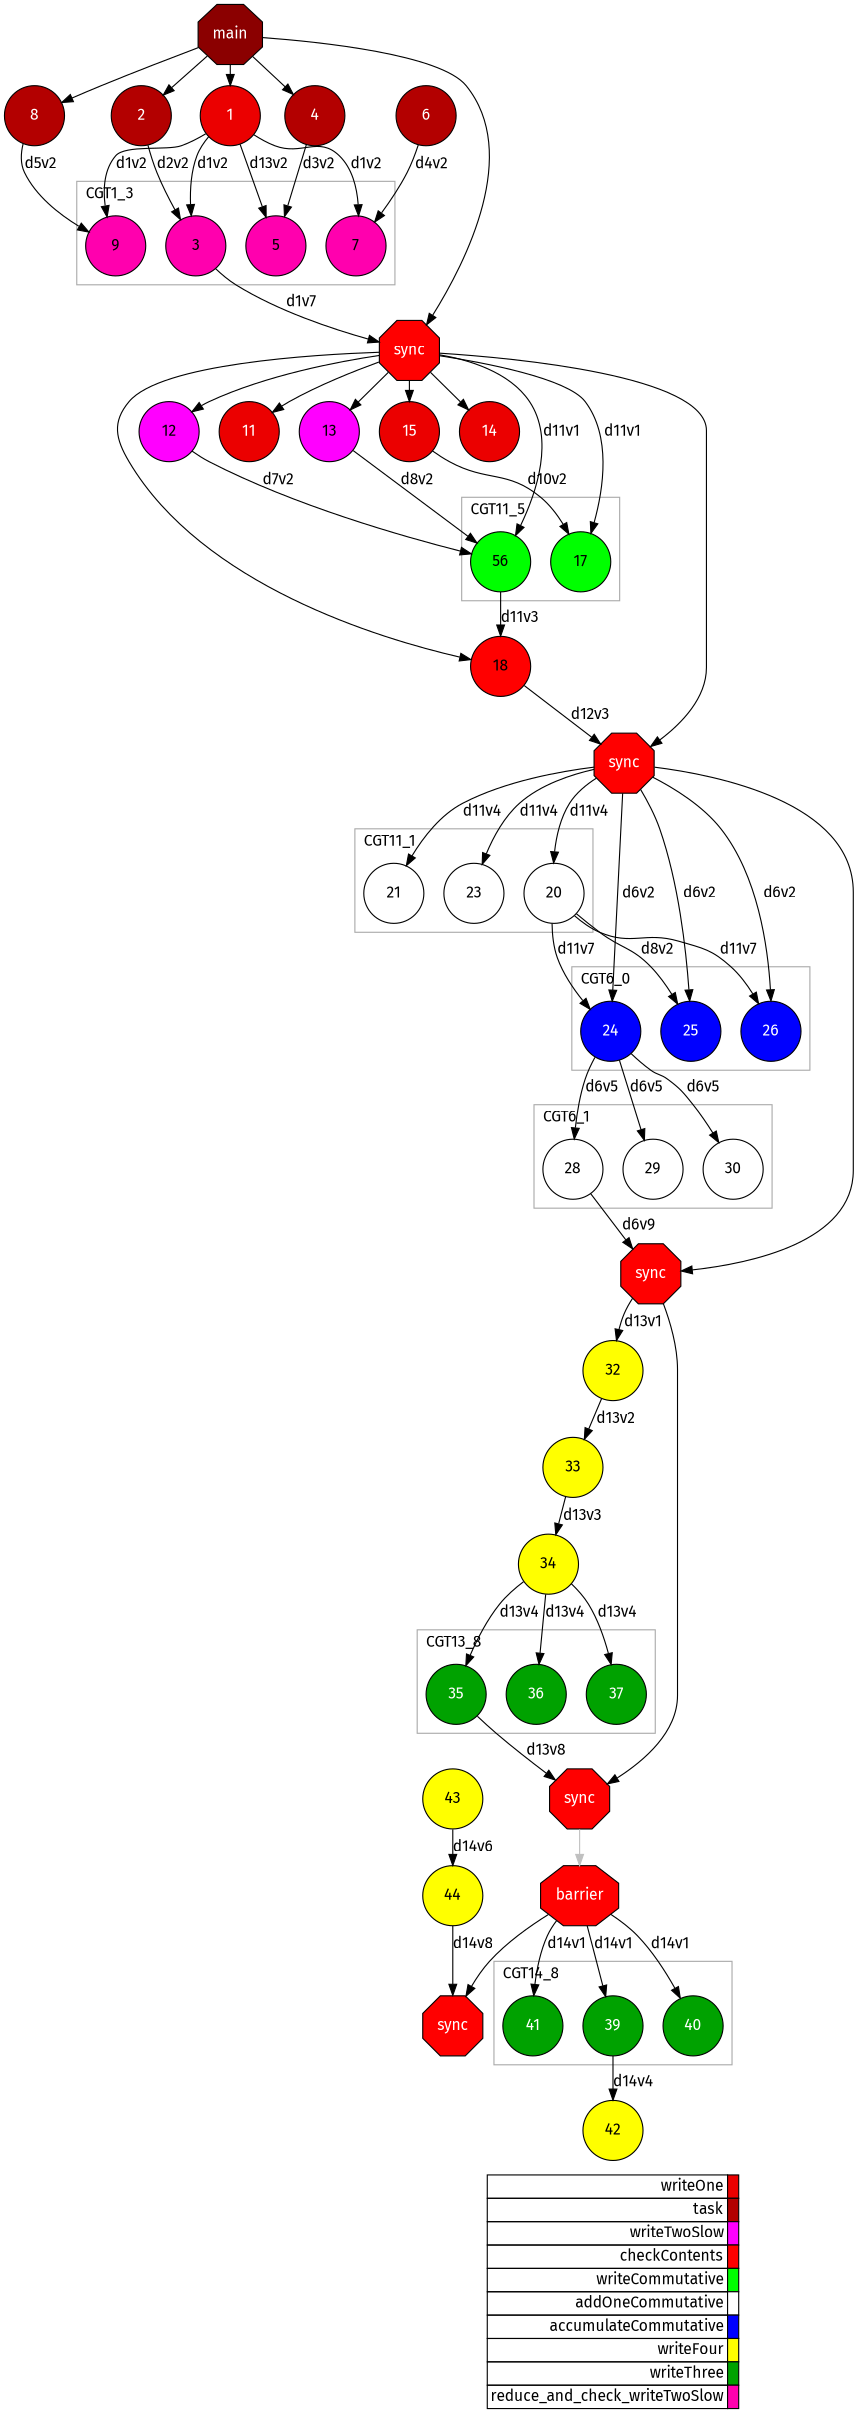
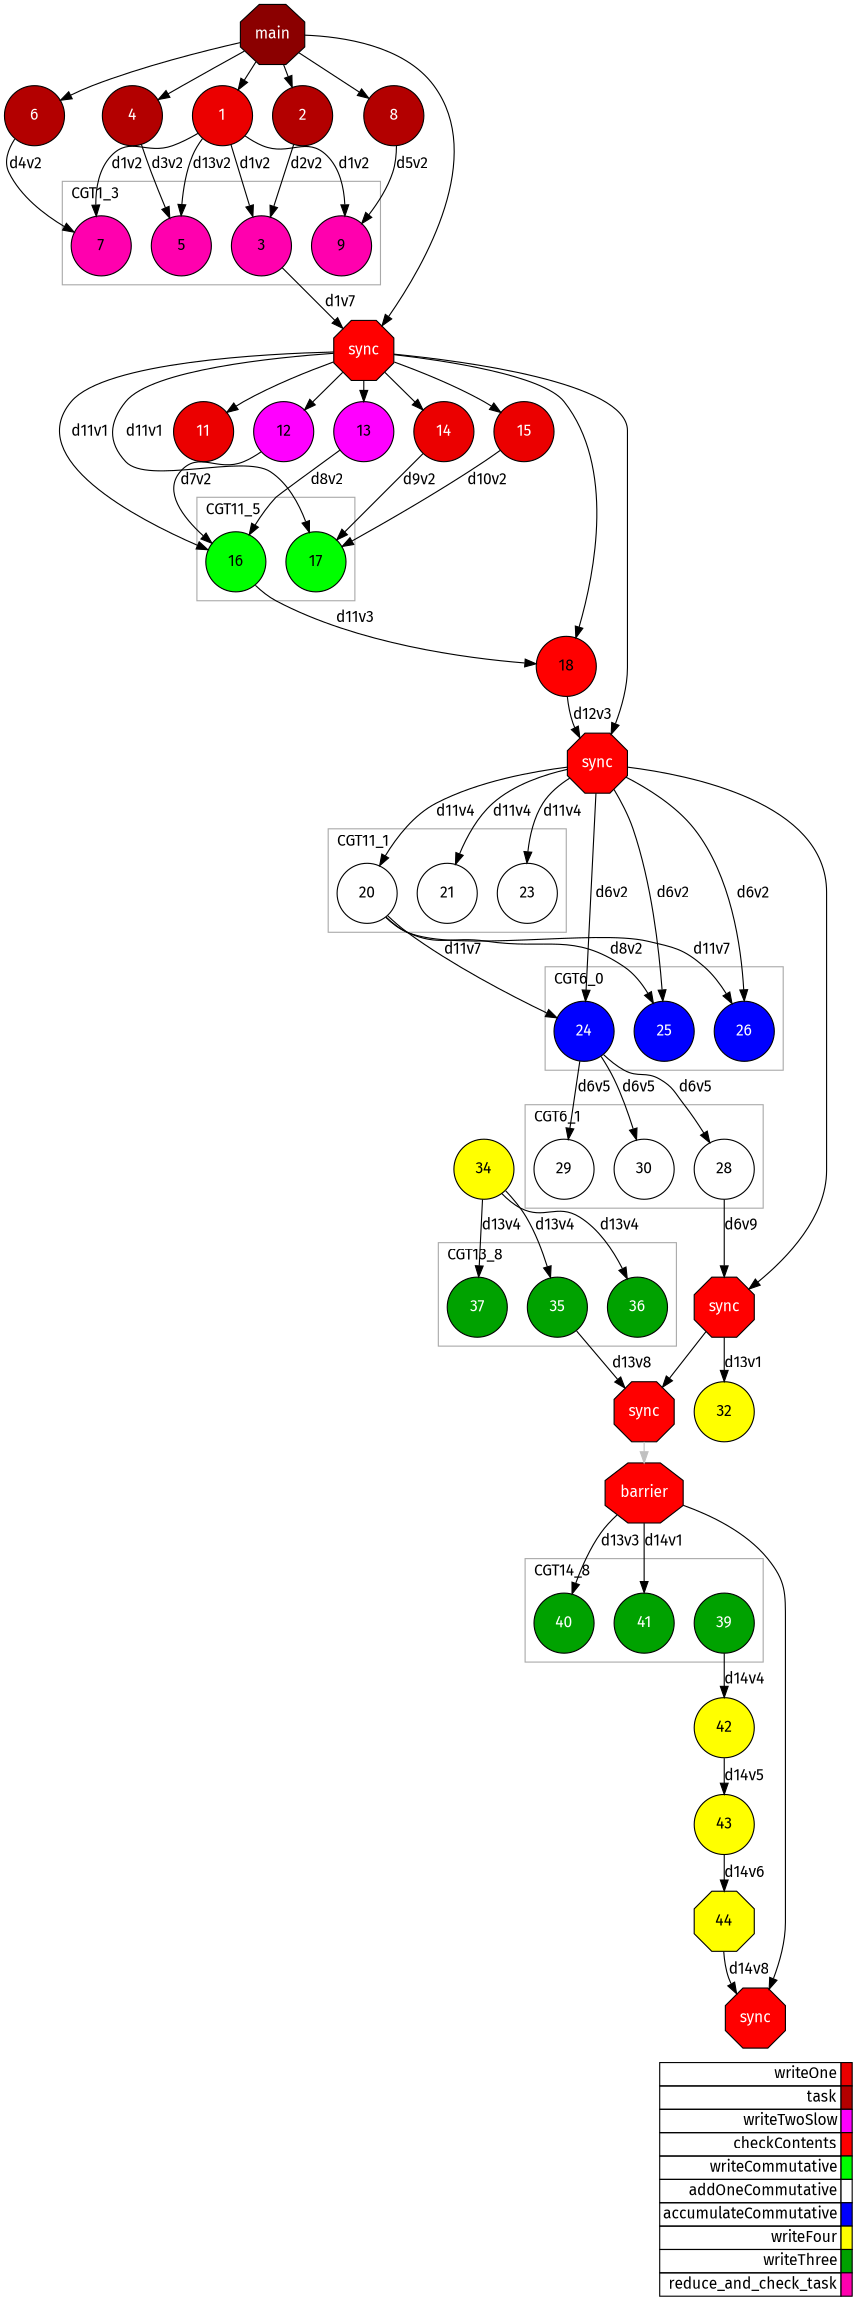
  digraph {
    compound=true
    fontname="Fira Sans"
    labeljust=l
    rankdir=TB
    node [fillcolor="#ff0000" fontcolor="#000000" fontname="Fira Sans" shape=circle style=filled]
    edge [fontname="Fira Sans"]
    3 [fillcolor="#ff00ae" height=0.75]
    5 [fillcolor="#ff00ae" height=0.75]
    7 [fillcolor="#ff00ae" height=0.75]
    9 [fillcolor="#ff00ae" height=0.75]
-   16 [fillcolor="#00ff00" height=0.75 label=56]
+   16 [fillcolor="#00ff00" height=0.75]
    17 [fillcolor="#00ff00" height=0.75]
    20 [fillcolor="#ffffff" height=0.75]
    21 [fillcolor="#ffffff" height=0.75]
    23 [fillcolor="#ffffff" height=0.75]
    24 [fillcolor="#0000ff" fontcolor="#ffffff" height=0.75]
    25 [fillcolor="#0000ff" fontcolor="#ffffff" height=0.75]
    26 [fillcolor="#0000ff" fontcolor="#ffffff" height=0.75]
    28 [fillcolor="#ffffff" height=0.75]
    29 [fillcolor="#ffffff" height=0.75]
    30 [fillcolor="#ffffff" height=0.75]
    35 [fillcolor="#00a200" fontcolor="#ffffff" height=0.75]
    36 [fillcolor="#00a200" fontcolor="#ffffff" height=0.75]
    37 [fillcolor="#00a200" fontcolor="#ffffff" height=0.75]
    39 [fillcolor="#00a200" fontcolor="#ffffff" height=0.75]
    40 [fillcolor="#00a200" fontcolor="#ffffff" height=0.75]
    41 [fillcolor="#00a200" fontcolor="#ffffff" height=0.75]
    n22 [fillcolor="#8B0000" fontcolor="#FFFFFF" height=0.75 label=main shape=octagon]
    1 [fillcolor="#eb0000" fontcolor="#ffffff" height=0.75]
    2 [fillcolor="#b30000" fontcolor="#ffffff" height=0.75]
    4 [fillcolor="#b30000" fontcolor="#ffffff" height=0.75]
    6 [fillcolor="#b30000" fontcolor="#ffffff" height=0.75]
    8 [fillcolor="#b30000" fontcolor="#ffffff" height=0.75]
    n28 [fontcolor="#FFFFFF" height=0.75 label=sync shape=octagon]
    11 [fillcolor="#eb0000" fontcolor="#ffffff" height=0.75]
    12 [fillcolor="#ff00ff" height=0.75]
    13 [fillcolor="#ff00ff" height=0.75]
    14 [fillcolor="#eb0000" fontcolor="#ffffff" height=0.75]
    15 [fillcolor="#eb0000" fontcolor="#ffffff" height=0.75]
    18 [height=0.75]
    n35 [fontcolor="#FFFFFF" height=0.75 label=sync shape=octagon]
    n36 [fontcolor="#FFFFFF" height=0.75 label=sync shape=octagon]
    32 [fillcolor="#ffff00" height=0.75]
    n38 [fontcolor="#FFFFFF" height=0.75 label=sync shape=octagon]
-   33 [fillcolor="#ffff00" height=0.75]
    34 [fillcolor="#ffff00" height=0.75]
    n41 [fontcolor="#FFFFFF" height=0.75 label=barrier shape=octagon]
    n42 [fontcolor="#FFFFFF" height=0.75 label=sync shape=octagon]
    42 [fillcolor="#ffff00" height=0.75]
    43 [fillcolor="#ffff00" height=0.75]
-   44 [fillcolor="#ffff00" height=0.75]
-   n46 [height=0.75 label=<       <table border="0" cellpadding="2" cellspacing="0" cellborder="1"> <tr> <td align="right">writeOne</td> <td bgcolor="#eb0000">&nbsp;</td> </tr> <tr> <td align="right">task</td> <td bgcolor="#b30000">&nbsp;</td> </tr> <tr> <td align="right">writeTwoSlow</td> <td bgcolor="#ff00ff">&nbsp;</td> </tr> <tr> <td align="right">checkContents</td> <td bgcolor="#ff0000">&nbsp;</td> </tr> <tr> <td align="right">writeCommutative</td> <td bgcolor="#00ff00">&nbsp;</td> </tr> <tr> <td align="right">addOneCommutative</td> <td bgcolor="#ffffff">&nbsp;</td> </tr> <tr> <td align="right">accumulateCommutative</td> <td bgcolor="#0000ff">&nbsp;</td> </tr> <tr> <td align="right">writeFour</td> <td bgcolor="#ffff00">&nbsp;</td> </tr> <tr> <td align="right">writeThree</td> <td bgcolor="#00a200">&nbsp;</td> </tr> <tr> <td align="right">reduce_and_check_writeTwoSlow</td> <td bgcolor="#ff00ae">&nbsp;</td> </tr>       </table>     > shape=plaintext fillcolor="" fontcolor="" style=""]
+   44 [fillcolor="#ffff00" height=0.75 shape=octagon]
+   n46 [height=0.75 label=<       <table border="0" cellpadding="2" cellspacing="0" cellborder="1"> <tr> <td align="right">writeOne</td> <td bgcolor="#eb0000">&nbsp;</td> </tr> <tr> <td align="right">task</td> <td bgcolor="#b30000">&nbsp;</td> </tr> <tr> <td align="right">writeTwoSlow</td> <td bgcolor="#ff00ff">&nbsp;</td> </tr> <tr> <td align="right">checkContents</td> <td bgcolor="#ff0000">&nbsp;</td> </tr> <tr> <td align="right">writeCommutative</td> <td bgcolor="#00ff00">&nbsp;</td> </tr> <tr> <td align="right">addOneCommutative</td> <td bgcolor="#ffffff">&nbsp;</td> </tr> <tr> <td align="right">accumulateCommutative</td> <td bgcolor="#0000ff">&nbsp;</td> </tr> <tr> <td align="right">writeFour</td> <td bgcolor="#ffff00">&nbsp;</td> </tr> <tr> <td align="right">writeThree</td> <td bgcolor="#00a200">&nbsp;</td> </tr> <tr> <td align="right">reduce_and_check_task</td> <td bgcolor="#ff00ae">&nbsp;</td> </tr>       </table>     > shape=plaintext fillcolor="" fontcolor="" style=""]
    subgraph sub_1 {
      ranksep=0.20
      n22
      1
      2
      4
      6
      8
      n28
      11
      12
      13
      14
      15
      18
      n35
      n36
      32
      n38
-     33
      34
      n41
      n42
      42
      43
      44
      subgraph cluster_2 {
        color="#A9A9A9"
        label=CGT1_3
        rank=same
        ranksep=0.20
        shape=rect
        3
        5
        7
        9
      }
      subgraph cluster_3 {
        color="#A9A9A9"
        label=CGT11_5
        rank=same
        ranksep=0.20
        shape=rect
        16
        17
      }
      subgraph cluster_4 {
        color="#A9A9A9"
        label=CGT11_1
        rank=same
        ranksep=0.20
        shape=rect
        20
        21
        23
      }
      subgraph cluster_5 {
        color="#A9A9A9"
        label=CGT6_0
        rank=same
        ranksep=0.20
        shape=rect
        24
        25
        26
      }
      subgraph cluster_6 {
        color="#A9A9A9"
        label=CGT6_1
        rank=same
        ranksep=0.20
        shape=rect
        28
        29
        30
      }
      subgraph cluster_7 {
        color="#A9A9A9"
        label=CGT13_8
        rank=same
        ranksep=0.20
        shape=rect
        35
        36
        37
      }
      subgraph cluster_8 {
        color="#A9A9A9"
        label=CGT14_8
        rank=same
        ranksep=0.20
        shape=rect
        39
        40
        41
      }
    }
    subgraph sub_9 {
      label=Legend
      rank=sink
      ranksep=0.20
      n46
    }
    3 -> n28 [label=d1v7]
    16 -> 18 [label=d11v3]
    20 -> 24 [label=d11v7]
    20 -> 25 [label=d8v2]
    20 -> 26 [label=d11v7]
    24 -> 28 [label=d6v5]
    24 -> 29 [label=d6v5]
    24 -> 30 [label=d6v5]
    28 -> n36 [label=d6v9]
    35 -> n38 [label=d13v8]
    39 -> 42 [label=d14v4]
    n22 -> 1
    n22 -> 2
    n22 -> 4
+   n22 -> 6
    n22 -> 8
    n22 -> n28
    1 -> 3 [label=d1v2]
    1 -> 5 [label=d13v2]
    1 -> 7 [label=d1v2]
    1 -> 9 [label=d1v2]
    2 -> 3 [label=d2v2]
    4 -> 5 [label=d3v2]
    6 -> 7 [label=d4v2]
    8 -> 9 [label=d5v2]
    n28 -> 16 [label=d11v1]
    n28 -> 17 [label=d11v1]
    n28 -> 11
    n28 -> 12
    n28 -> 13
    n28 -> 14
    n28 -> 15
    n28 -> 18
    n28 -> n35
    12 -> 16 [label=d7v2]
    13 -> 16 [label=d8v2]
+   14 -> 17 [label=d9v2]
    15 -> 17 [label=d10v2]
    18 -> n35 [label=d12v3]
    n35 -> 20 [label=d11v4]
    n35 -> 21 [label=d11v4]
    n35 -> 23 [label=d11v4]
    n35 -> 24 [label=d6v2]
    n35 -> 25 [label=d6v2]
    n35 -> 26 [label=d6v2]
    n35 -> n36
    n36 -> 32 [label=d13v1]
    n36 -> n38
-   32 -> 33 [label=d13v2]
    n38 -> n41 [color=grey]
-   33 -> 34 [label=d13v3]
    34 -> 35 [label=d13v4]
    34 -> 36 [label=d13v4]
    34 -> 37 [label=d13v4]
-   n41 -> 39 [label=d14v1]
-   n41 -> 40 [label=d14v1]
+   n41 -> 40 [label=d13v3]
    n41 -> 41 [label=d14v1]
    n41 -> n42
+   42 -> 43 [label=d14v5]
    43 -> 44 [label=d14v6]
    44 -> n42 [label=d14v8]
  }
